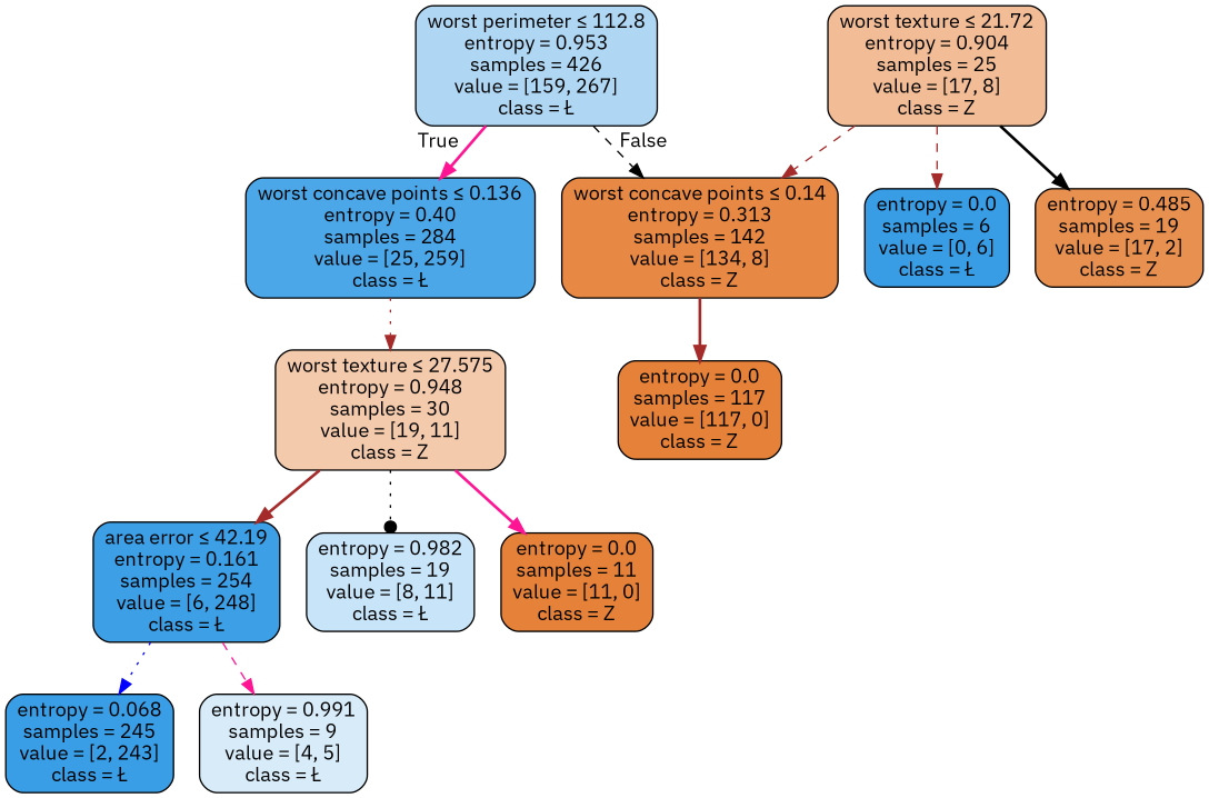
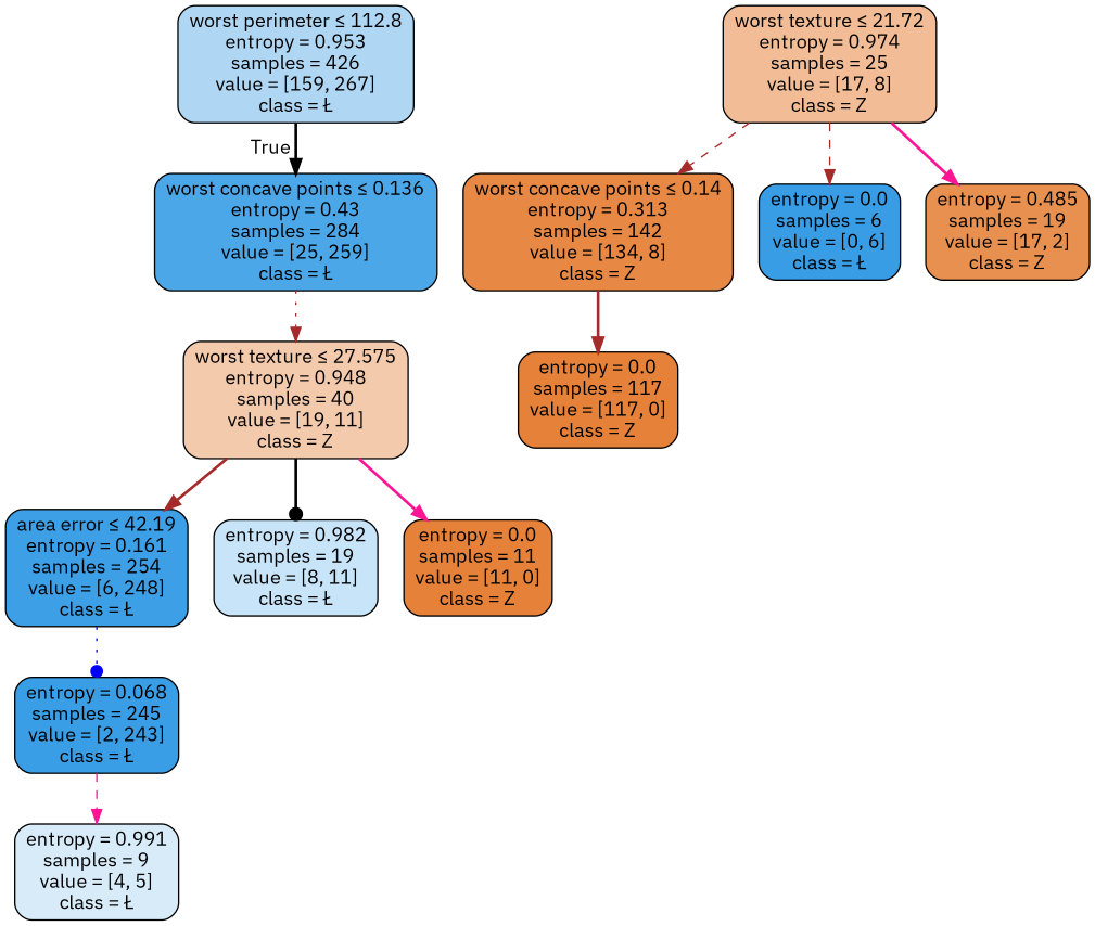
  digraph {
    fontname="IBM Plex Sans"
    node [color=black fillcolor="#e58139ff" fontname="IBM Plex Sans" shape=box style="filled, rounded"]
    edge [arrowhead=normal color=brown fontname="IBM Plex Sans" style=bold]
    n1 [fillcolor="#399de567" label=<worst perimeter &le; 112.8<br/>entropy = 0.953<br/>samples = 426<br/>value = [159, 267]<br/>class = Ł>]
-   n2 [fillcolor="#399de5e6" label=<worst concave points &le; 0.136<br/>entropy = 0.40<br/>samples = 284<br/>value = [25, 259]<br/>class = Ł>]
+   n2 [fillcolor="#399de5e6" label=<worst concave points &le; 0.136<br/>entropy = 0.43<br/>samples = 284<br/>value = [25, 259]<br/>class = Ł>]
    n3 [fillcolor="#e58139f0" label=<worst concave points &le; 0.14<br/>entropy = 0.313<br/>samples = 142<br/>value = [134, 8]<br/>class = Z>]
-   n4 [fillcolor="#e581396b" label=<worst texture &le; 27.575<br/>entropy = 0.948<br/>samples = 30<br/>value = [19, 11]<br/>class = Z>]
+   n4 [fillcolor="#e581396b" label=<worst texture &le; 27.575<br/>entropy = 0.948<br/>samples = 40<br/>value = [19, 11]<br/>class = Z>]
    n5 [label=<entropy = 0.0<br/>samples = 117<br/>value = [117, 0]<br/>class = Z>]
    n6 [fillcolor="#399de5f9" label=<area error &le; 42.19<br/>entropy = 0.161<br/>samples = 254<br/>value = [6, 248]<br/>class = Ł>]
    n7 [fillcolor="#399de5fd" label=<entropy = 0.068<br/>samples = 245<br/>value = [2, 243]<br/>class = Ł>]
    n8 [fillcolor="#399de533" label=<entropy = 0.991<br/>samples = 9<br/>value = [4, 5]<br/>class = Ł>]
    n9 [fillcolor="#399de546" label=<entropy = 0.982<br/>samples = 19<br/>value = [8, 11]<br/>class = Ł>]
    n10 [label=<entropy = 0.0<br/>samples = 11<br/>value = [11, 0]<br/>class = Z>]
-   n11 [fillcolor="#e5813987" label=<worst texture &le; 21.72<br/>entropy = 0.904<br/>samples = 25<br/>value = [17, 8]<br/>class = Z>]
+   n11 [fillcolor="#e5813987" label=<worst texture &le; 21.72<br/>entropy = 0.974<br/>samples = 25<br/>value = [17, 8]<br/>class = Z>]
    n12 [fillcolor="#399de5ff" label=<entropy = 0.0<br/>samples = 6<br/>value = [0, 6]<br/>class = Ł>]
    n13 [fillcolor="#e58139e1" label=<entropy = 0.485<br/>samples = 19<br/>value = [17, 2]<br/>class = Z>]
-   n1 -> n2 [color=deeppink headlabel=True labelangle=45 labeldistance=2.5]
-   n1 -> n3 [color=black headlabel=False labelangle=-45 labeldistance=2.5 style=dashed]
+   n1 -> n2 [color=black headlabel=True labelangle=45 labeldistance=2.5]
    n2 -> n4 [style=dotted]
    n3 -> n5
    n4 -> n6
-   n4 -> n9 [arrowhead=dot color=black style=dotted]
+   n4 -> n9 [arrowhead=dot color=black]
    n4 -> n10 [color=deeppink]
-   n6 -> n7 [color=blue style=dotted]
-   n6 -> n8 [color=deeppink style=dashed]
+   n6 -> n7 [arrowhead=dot color=blue style=dotted]
+   n7 -> n8 [color=deeppink style=dashed]
    n11 -> n3 [style=dashed]
    n11 -> n12 [style=dashed]
-   n11 -> n13 [color=black]
+   n11 -> n13 [color=deeppink]
  }
